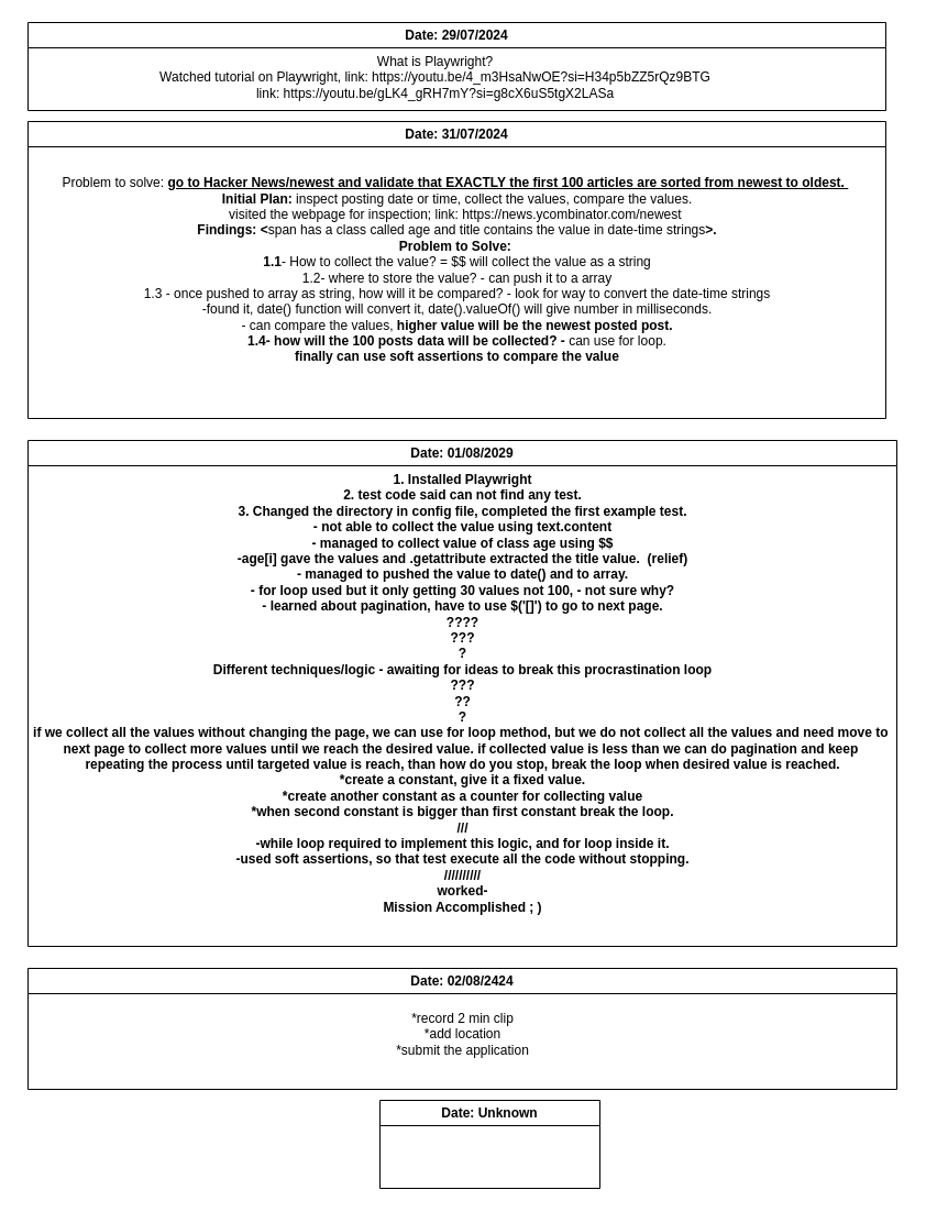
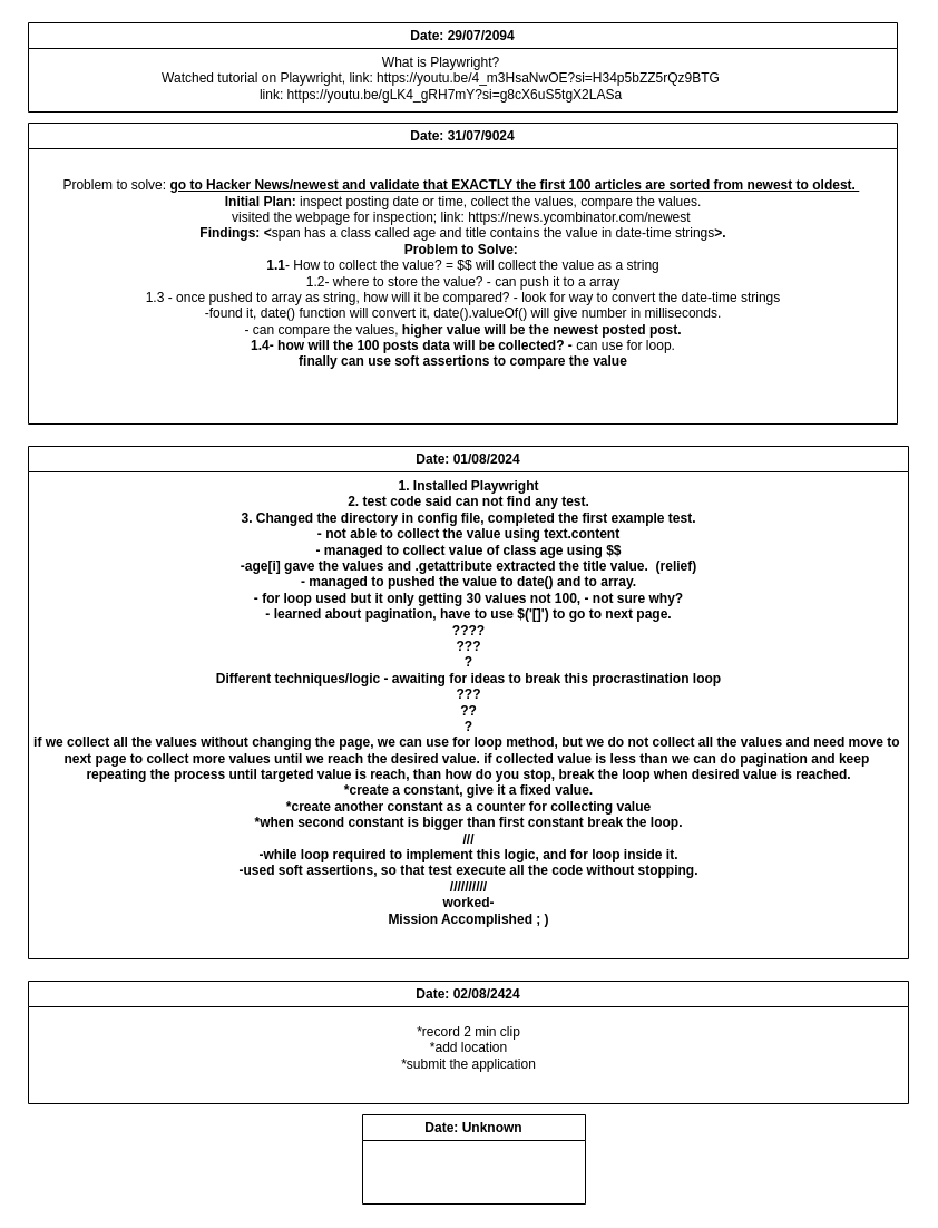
  <mxCell id="0" />
  <mxCell id="1" parent="0" />
- <mxCell id="2" value="Date: 29/07/2024" style="swimlane;whiteSpace=wrap;html=1;" vertex="1" parent="1"><mxGeometry x="25" y="20" width="780" height="80" as="geometry" /></mxCell>
+ <mxCell id="2" value="Date: 29/07/2094" style="swimlane;whiteSpace=wrap;html=1;" vertex="1" parent="1"><mxGeometry x="25" y="20" width="780" height="80" as="geometry" /></mxCell>
  <mxCell id="3" value="What is Playwright?&lt;div&gt;Watched tutorial on Playwright, link:&amp;nbsp;https://youtu.be/4_m3HsaNwOE?si=H34p5bZZ5rQz9BTG&lt;/div&gt;&lt;div&gt;link:&amp;nbsp;https://youtu.be/gLK4_gRH7mY?si=g8cX6uS5tgX2LASa&lt;/div&gt;" style="text;html=1;align=center;verticalAlign=middle;resizable=0;points=[];autosize=1;strokeColor=none;fillColor=none;" vertex="1" parent="2"><mxGeometry x="110" y="20" width="520" height="60" as="geometry" /></mxCell>
- <mxCell id="4" value="Date: 31/07/2024" style="swimlane;whiteSpace=wrap;html=1;" vertex="1" parent="1"><mxGeometry x="25" y="110" width="780" height="270" as="geometry" /></mxCell>
+ <mxCell id="4" value="Date: 31/07/9024" style="swimlane;whiteSpace=wrap;html=1;" vertex="1" parent="1"><mxGeometry x="25" y="110" width="780" height="270" as="geometry" /></mxCell>
  <mxCell id="5" value="&lt;div&gt;Problem to solve:&amp;nbsp;&lt;b&gt;&lt;u&gt;go to Hacker News/newest and validate that EXACTLY the first 100 articles are sorted from newest to oldest.&amp;nbsp;&lt;/u&gt;&amp;nbsp;&lt;/b&gt;&lt;/div&gt;&lt;div&gt;&lt;b&gt;Initial Plan: &lt;/b&gt;inspect posting date or time, collect the values, compare the values.&lt;/div&gt;visited the webpage for inspection; link:&amp;nbsp;https://news.ycombinator.com/newest&amp;nbsp;&lt;div&gt;&lt;b&gt;Findings: &amp;lt;&lt;/b&gt;span has a class called age and title contains the value in date-time strings&lt;b&gt;&amp;gt;.&lt;/b&gt;&lt;/div&gt;&lt;div&gt;&lt;b&gt;Problem to Solve:&amp;nbsp;&lt;/b&gt;&lt;/div&gt;&lt;div&gt;&lt;b&gt;1.1&lt;/b&gt;-&lt;b&gt;&amp;nbsp;&lt;/b&gt;How to collect the value? = $$ will collect the value as a string&lt;/div&gt;&lt;div&gt;&lt;span style=&quot;background-color: initial;&quot;&gt;1.2- where to store the value? - can push it to a array&lt;/span&gt;&lt;/div&gt;&lt;div&gt;&lt;span style=&quot;background-color: initial;&quot;&gt;1.3 - once pushed to array as string, how will it be compared? - look for way to convert the date-time strings&lt;/span&gt;&lt;/div&gt;&lt;div&gt;&lt;span style=&quot;background-color: initial;&quot;&gt;-found it, date() function will convert it, date().valueOf() will give number in milliseconds.&lt;/span&gt;&lt;/div&gt;&lt;div&gt;&lt;span style=&quot;background-color: initial;&quot;&gt;- can compare the values, &lt;b&gt;higher value will be the newest posted post.&lt;/b&gt;&lt;/span&gt;&lt;/div&gt;&lt;div&gt;&lt;span style=&quot;background-color: initial;&quot;&gt;&lt;b&gt;1.4- how will the 100 posts data will be collected? - &lt;/b&gt;can use for loop.&lt;/span&gt;&lt;/div&gt;&lt;div&gt;&lt;b&gt;finally can use soft assertions to compare the value&lt;/b&gt;&lt;/div&gt;" style="text;html=1;align=center;verticalAlign=middle;resizable=0;points=[];autosize=1;strokeColor=none;fillColor=none;" vertex="1" parent="4"><mxGeometry x="20" y="40" width="740" height="190" as="geometry" /></mxCell>
- <mxCell id="6" value="Date: 01/08/2029" style="swimlane;whiteSpace=wrap;html=1;" vertex="1" parent="1"><mxGeometry x="25" y="400" width="790" height="460" as="geometry" /></mxCell>
+ <mxCell id="6" value="Date: 01/08/2024" style="swimlane;whiteSpace=wrap;html=1;" vertex="1" parent="1"><mxGeometry x="25" y="400" width="790" height="460" as="geometry" /></mxCell>
  <mxCell id="7" value="&lt;b&gt;1. Installed Playwright&lt;/b&gt;&lt;div&gt;&lt;b&gt;2. test code said can not find any test.&lt;/b&gt;&lt;/div&gt;&lt;div&gt;&lt;b&gt;3. Changed the directory in config file, completed the first example test.&lt;/b&gt;&lt;/div&gt;&lt;div&gt;&lt;b&gt;- not able to collect the value using text.content&lt;/b&gt;&lt;/div&gt;&lt;div&gt;&lt;b&gt;- managed to collect value of class age using $$&lt;/b&gt;&lt;/div&gt;&lt;div&gt;&lt;b&gt;-age[i] gave the values and .getattribute extracted the title value.&amp;nbsp; (relief)&lt;/b&gt;&lt;/div&gt;&lt;div&gt;&lt;b&gt;- managed to pushed the value to date() and to array.&lt;/b&gt;&lt;/div&gt;&lt;div&gt;&lt;b&gt;- for loop used but it only getting 30 values not 100, - not sure why?&lt;/b&gt;&lt;/div&gt;&lt;div&gt;&lt;b&gt;- learned about pagination, have to use $('[]') to go to next page.&lt;/b&gt;&lt;/div&gt;&lt;div&gt;&lt;b&gt;????&lt;/b&gt;&lt;/div&gt;&lt;div&gt;&lt;b&gt;???&lt;/b&gt;&lt;/div&gt;&lt;div&gt;&lt;b&gt;?&lt;/b&gt;&lt;/div&gt;&lt;div&gt;&lt;b&gt;Different techniques/logic - awaiting for ideas to break this procrastination loop&lt;/b&gt;&lt;/div&gt;&lt;div&gt;&lt;b&gt;???&lt;/b&gt;&lt;/div&gt;&lt;div&gt;&lt;b&gt;??&lt;/b&gt;&lt;/div&gt;&lt;div&gt;&lt;b&gt;?&lt;/b&gt;&lt;/div&gt;&lt;div&gt;&lt;b&gt;if we collect all the values without changing the page, we can use for loop method, but we do not collect all the values and need move to&amp;nbsp;&lt;/b&gt;&lt;/div&gt;&lt;div&gt;&lt;b&gt;next page to collect more values until we reach the desired value. if collected value is less than we can do pagination and keep&amp;nbsp;&lt;/b&gt;&lt;/div&gt;&lt;div&gt;&lt;b&gt;repeating the process until targeted value is reach, than how do you stop, break the loop when desired value is reached.&lt;/b&gt;&lt;/div&gt;&lt;div&gt;&lt;b&gt;*create a constant, give it a fixed value.&lt;/b&gt;&lt;/div&gt;&lt;div&gt;&lt;b&gt;*create another constant as a counter for collecting value&lt;/b&gt;&lt;/div&gt;&lt;div&gt;&lt;b&gt;*when second constant is bigger than first constant break the loop.&lt;/b&gt;&lt;/div&gt;&lt;div&gt;&lt;b&gt;///&lt;/b&gt;&lt;/div&gt;&lt;div&gt;&lt;b&gt;-while loop required to implement this logic, and for loop inside it.&lt;/b&gt;&lt;/div&gt;&lt;div&gt;&lt;b&gt;-used soft assertions, so that test execute all the code without stopping.&lt;/b&gt;&lt;/div&gt;&lt;div&gt;&lt;b&gt;//////////&lt;/b&gt;&lt;/div&gt;&lt;div&gt;&lt;b&gt;worked-&lt;/b&gt;&lt;/div&gt;&lt;div&gt;&lt;b&gt;Mission Accomplished ; )&lt;/b&gt;&lt;/div&gt;" style="text;html=1;align=center;verticalAlign=middle;resizable=0;points=[];autosize=1;strokeColor=none;fillColor=none;" vertex="1" parent="6"><mxGeometry x="-5" y="20" width="800" height="420" as="geometry" /></mxCell>
  <mxCell id="8" value="Date: 02/08/2424" style="swimlane;whiteSpace=wrap;html=1;" vertex="1" parent="1"><mxGeometry x="25" y="880" width="790" height="110" as="geometry" /></mxCell>
  <mxCell id="9" value="*record 2 min clip&lt;div&gt;*add location&lt;/div&gt;&lt;div&gt;*submit the application&lt;/div&gt;" style="text;html=1;align=center;verticalAlign=middle;resizable=0;points=[];autosize=1;strokeColor=none;fillColor=none;" vertex="1" parent="8"><mxGeometry x="325" y="30" width="140" height="60" as="geometry" /></mxCell>
- <mxCell id="10" value="Date: Unknown" style="swimlane;whiteSpace=wrap;html=1;" vertex="1" parent="1"><mxGeometry x="345" y="1000" width="200" height="80" as="geometry" /></mxCell>
+ <mxCell id="10" value="Date: Unknown" style="swimlane;whiteSpace=wrap;html=1;" vertex="1" parent="1"><mxGeometry x="325" y="1000" width="200" height="80" as="geometry" /></mxCell>
